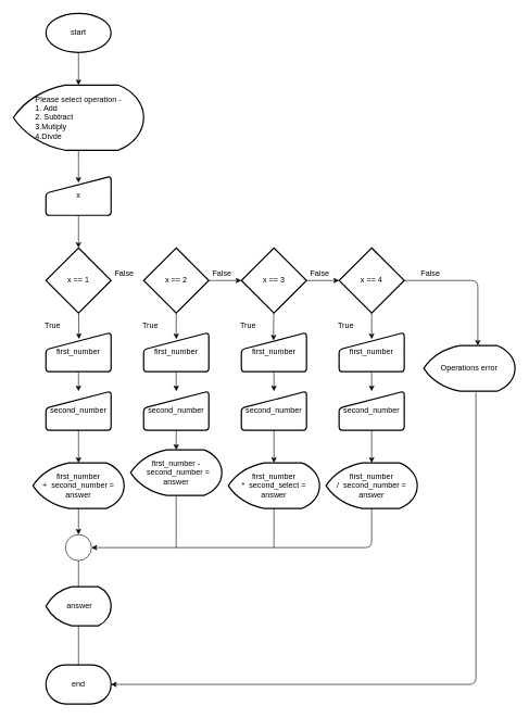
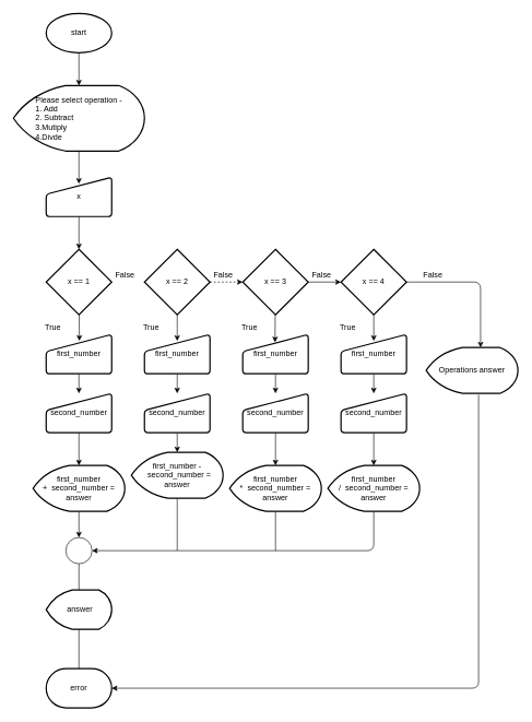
  <mxCell id="0" />
  <mxCell id="1" parent="0" />
  <mxCell id="2" style="edgeStyle=none;html=1;endArrow=classic;endFill=1;" edge="1" parent="1" source="3" target="57"><mxGeometry relative="1" as="geometry" /></mxCell>
  <mxCell id="3" value="start" style="strokeWidth=2;html=1;shape=mxgraph.flowchart.start_1;whiteSpace=wrap;" vertex="1" parent="1"><mxGeometry x="70" y="20" width="100" height="60" as="geometry" /></mxCell>
- <mxCell id="4" value="end" style="strokeWidth=2;html=1;shape=mxgraph.flowchart.terminator;whiteSpace=wrap;" vertex="1" parent="1"><mxGeometry x="70" y="1020" width="100" height="60" as="geometry" /></mxCell>
+ <mxCell id="4" value="error" style="strokeWidth=2;html=1;shape=mxgraph.flowchart.terminator;whiteSpace=wrap;" vertex="1" parent="1"><mxGeometry x="70" y="1020" width="100" height="60" as="geometry" /></mxCell>
  <mxCell id="5" style="edgeStyle=none;html=1;entryX=0.5;entryY=0;entryDx=0;entryDy=0;entryPerimeter=0;endArrow=classic;endFill=1;" edge="1" parent="1" source="6" target="12"><mxGeometry relative="1" as="geometry" /></mxCell>
  <mxCell id="6" value="x" style="html=1;strokeWidth=2;shape=manualInput;whiteSpace=wrap;rounded=1;size=26;arcSize=11;" vertex="1" parent="1"><mxGeometry x="70" y="270" width="100" height="60" as="geometry" /></mxCell>
  <mxCell id="7" style="edgeStyle=none;html=1;entryX=0.5;entryY=0;entryDx=0;entryDy=0;endArrow=classic;endFill=1;" edge="1" parent="1" source="8" target="10"><mxGeometry relative="1" as="geometry" /></mxCell>
  <mxCell id="8" value="first_number" style="html=1;strokeWidth=2;shape=manualInput;whiteSpace=wrap;rounded=1;size=26;arcSize=11;" vertex="1" parent="1"><mxGeometry x="70" y="510" width="100" height="60" as="geometry" /></mxCell>
  <mxCell id="9" style="edgeStyle=none;html=1;entryX=0.5;entryY=0;entryDx=0;entryDy=0;entryPerimeter=0;endArrow=classic;endFill=1;" edge="1" parent="1" source="10" target="14"><mxGeometry relative="1" as="geometry" /></mxCell>
  <mxCell id="10" value="second_number" style="html=1;strokeWidth=2;shape=manualInput;whiteSpace=wrap;rounded=1;size=26;arcSize=11;" vertex="1" parent="1"><mxGeometry x="70" y="600" width="100" height="60" as="geometry" /></mxCell>
  <mxCell id="11" style="edgeStyle=none;html=1;entryX=0.507;entryY=0.164;entryDx=0;entryDy=0;endArrow=classic;endFill=1;entryPerimeter=0;" edge="1" parent="1" source="12" target="8"><mxGeometry relative="1" as="geometry" /></mxCell>
  <mxCell id="12" value="x == 1" style="strokeWidth=2;html=1;shape=mxgraph.flowchart.decision;whiteSpace=wrap;" vertex="1" parent="1"><mxGeometry x="70" y="380" width="100" height="100" as="geometry" /></mxCell>
  <mxCell id="13" style="edgeStyle=none;html=1;entryX=0.5;entryY=0;entryDx=0;entryDy=0;entryPerimeter=0;" edge="1" parent="1" source="14" target="29"><mxGeometry relative="1" as="geometry" /></mxCell>
  <mxCell id="14" value="&lt;span&gt;first_number +&amp;nbsp;&amp;nbsp;&lt;/span&gt;second_number = answer" style="strokeWidth=2;html=1;shape=mxgraph.flowchart.display;whiteSpace=wrap;" vertex="1" parent="1"><mxGeometry x="50" y="710" width="140" height="70" as="geometry" /></mxCell>
- <mxCell id="15" style="edgeStyle=none;html=1;entryX=0;entryY=0.5;entryDx=0;entryDy=0;entryPerimeter=0;" edge="1" parent="1" source="17" target="20"><mxGeometry relative="1" as="geometry" /></mxCell>
+ <mxCell id="15" style="edgeStyle=none;html=1;entryX=0;entryY=0.5;entryDx=0;entryDy=0;entryPerimeter=0;dashed=1;" edge="1" parent="1" source="17" target="20"><mxGeometry relative="1" as="geometry" /></mxCell>
  <mxCell id="16" style="edgeStyle=none;html=1;entryX=0.5;entryY=0.167;entryDx=0;entryDy=0;entryPerimeter=0;endArrow=classic;endFill=1;" edge="1" parent="1" source="17" target="44"><mxGeometry relative="1" as="geometry" /></mxCell>
  <mxCell id="17" value="x == 2" style="strokeWidth=2;html=1;shape=mxgraph.flowchart.decision;whiteSpace=wrap;" vertex="1" parent="1"><mxGeometry x="220" y="380" width="100" height="100" as="geometry" /></mxCell>
  <mxCell id="18" style="edgeStyle=none;html=1;" edge="1" parent="1" source="20" target="22"><mxGeometry relative="1" as="geometry" /></mxCell>
  <mxCell id="19" style="edgeStyle=none;html=1;entryX=0.493;entryY=0.2;entryDx=0;entryDy=0;entryPerimeter=0;endArrow=classic;endFill=1;" edge="1" parent="1" source="20" target="48"><mxGeometry relative="1" as="geometry" /></mxCell>
  <mxCell id="20" value="x == 3" style="strokeWidth=2;html=1;shape=mxgraph.flowchart.decision;whiteSpace=wrap;" vertex="1" parent="1"><mxGeometry x="370" y="380" width="100" height="100" as="geometry" /></mxCell>
  <mxCell id="21" style="edgeStyle=none;html=1;entryX=0.5;entryY=0.167;entryDx=0;entryDy=0;entryPerimeter=0;endArrow=classic;endFill=1;" edge="1" parent="1" source="22" target="52"><mxGeometry relative="1" as="geometry" /></mxCell>
  <mxCell id="22" value="x == 4" style="strokeWidth=2;html=1;shape=mxgraph.flowchart.decision;whiteSpace=wrap;" vertex="1" parent="1"><mxGeometry x="520" y="380" width="100" height="100" as="geometry" /></mxCell>
  <mxCell id="23" style="edgeStyle=none;html=1;endArrow=none;endFill=0;" edge="1" parent="1" source="24"><mxGeometry relative="1" as="geometry"><mxPoint x="270" y="840" as="targetPoint" /></mxGeometry></mxCell>
  <mxCell id="24" value="&lt;span&gt;first_number -&amp;nbsp;&amp;nbsp;&lt;/span&gt;second_number = answer" style="strokeWidth=2;html=1;shape=mxgraph.flowchart.display;whiteSpace=wrap;" vertex="1" parent="1"><mxGeometry x="200" y="690" width="140" height="70" as="geometry" /></mxCell>
  <mxCell id="25" style="edgeStyle=none;html=1;endArrow=none;endFill=0;" edge="1" parent="1" source="26"><mxGeometry relative="1" as="geometry"><mxPoint x="420" y="840" as="targetPoint" /></mxGeometry></mxCell>
- <mxCell id="26" value="&lt;span&gt;first_number *&amp;nbsp;&amp;nbsp;&lt;/span&gt;second_select&amp;nbsp;= answer" style="strokeWidth=2;html=1;shape=mxgraph.flowchart.display;whiteSpace=wrap;" vertex="1" parent="1"><mxGeometry x="350" y="710" width="140" height="70" as="geometry" /></mxCell>
+ <mxCell id="26" value="&lt;span&gt;first_number *&amp;nbsp;&amp;nbsp;&lt;/span&gt;second_number&amp;nbsp;= answer" style="strokeWidth=2;html=1;shape=mxgraph.flowchart.display;whiteSpace=wrap;" vertex="1" parent="1"><mxGeometry x="350" y="710" width="140" height="70" as="geometry" /></mxCell>
  <mxCell id="27" value="&lt;span&gt;first_number /&amp;nbsp;&amp;nbsp;&lt;/span&gt;second_number&amp;nbsp;= answer" style="strokeWidth=2;html=1;shape=mxgraph.flowchart.display;whiteSpace=wrap;" vertex="1" parent="1"><mxGeometry x="500" y="710" width="140" height="70" as="geometry" /></mxCell>
  <mxCell id="28" style="edgeStyle=none;html=1;entryX=0.5;entryY=0;entryDx=0;entryDy=0;entryPerimeter=0;endArrow=none;endFill=0;" edge="1" parent="1" source="29" target="31"><mxGeometry relative="1" as="geometry" /></mxCell>
  <mxCell id="29" value="" style="verticalLabelPosition=bottom;verticalAlign=top;html=1;shape=mxgraph.flowchart.on-page_reference;" vertex="1" parent="1"><mxGeometry x="100" y="820" width="40" height="40" as="geometry" /></mxCell>
  <mxCell id="30" style="edgeStyle=none;html=1;entryX=0.5;entryY=0;entryDx=0;entryDy=0;entryPerimeter=0;endArrow=none;endFill=0;" edge="1" parent="1" source="31"><mxGeometry relative="1" as="geometry"><mxPoint x="120" y="1020" as="targetPoint" /></mxGeometry></mxCell>
  <mxCell id="31" value="&lt;span&gt;&amp;nbsp;answer&lt;/span&gt;" style="strokeWidth=2;html=1;shape=mxgraph.flowchart.display;whiteSpace=wrap;" vertex="1" parent="1"><mxGeometry x="70" y="900" width="100" height="60" as="geometry" /></mxCell>
- <mxCell id="32" value="Operations error" style="strokeWidth=2;html=1;shape=mxgraph.flowchart.display;whiteSpace=wrap;" vertex="1" parent="1"><mxGeometry x="650" y="530" width="140" height="70" as="geometry" /></mxCell>
+ <mxCell id="32" value="Operations answer" style="strokeWidth=2;html=1;shape=mxgraph.flowchart.display;whiteSpace=wrap;" vertex="1" parent="1"><mxGeometry x="650" y="530" width="140" height="70" as="geometry" /></mxCell>
  <mxCell id="33" value="" style="edgeStyle=elbowEdgeStyle;elbow=horizontal;endArrow=classic;html=1;exitX=1;exitY=0.5;exitDx=0;exitDy=0;exitPerimeter=0;" edge="1" parent="1" source="22"><mxGeometry width="50" height="50" relative="1" as="geometry"><mxPoint x="770" y="430" as="sourcePoint" /><mxPoint x="733" y="530" as="targetPoint" /><Array as="points"><mxPoint x="733" y="480" /></Array></mxGeometry></mxCell>
  <mxCell id="34" value="" style="edgeStyle=segmentEdgeStyle;endArrow=classic;html=1;entryX=1;entryY=0.5;entryDx=0;entryDy=0;entryPerimeter=0;" edge="1" parent="1"><mxGeometry width="50" height="50" relative="1" as="geometry"><mxPoint x="730" y="602" as="sourcePoint" /><mxPoint x="170" y="1050" as="targetPoint" /><Array as="points"><mxPoint x="730" y="1050" /></Array></mxGeometry></mxCell>
  <mxCell id="35" value="True" style="text;html=1;align=center;verticalAlign=middle;resizable=0;points=[];autosize=1;strokeColor=none;fillColor=none;" vertex="1" parent="1"><mxGeometry x="60" y="490" width="40" height="20" as="geometry" /></mxCell>
  <mxCell id="36" value="True" style="text;html=1;align=center;verticalAlign=middle;resizable=0;points=[];autosize=1;strokeColor=none;fillColor=none;" vertex="1" parent="1"><mxGeometry x="210" y="490" width="40" height="20" as="geometry" /></mxCell>
  <mxCell id="37" value="True" style="text;html=1;align=center;verticalAlign=middle;resizable=0;points=[];autosize=1;strokeColor=none;fillColor=none;" vertex="1" parent="1"><mxGeometry x="360" y="490" width="40" height="20" as="geometry" /></mxCell>
  <mxCell id="38" value="True" style="text;html=1;align=center;verticalAlign=middle;resizable=0;points=[];autosize=1;strokeColor=none;fillColor=none;" vertex="1" parent="1"><mxGeometry x="510" y="490" width="40" height="20" as="geometry" /></mxCell>
  <mxCell id="39" value="False" style="text;html=1;align=center;verticalAlign=middle;resizable=0;points=[];autosize=1;strokeColor=none;fillColor=none;" vertex="1" parent="1"><mxGeometry x="170" y="410" width="40" height="20" as="geometry" /></mxCell>
  <mxCell id="40" value="False" style="text;html=1;align=center;verticalAlign=middle;resizable=0;points=[];autosize=1;strokeColor=none;fillColor=none;" vertex="1" parent="1"><mxGeometry x="320" y="410" width="40" height="20" as="geometry" /></mxCell>
  <mxCell id="41" value="False" style="text;html=1;align=center;verticalAlign=middle;resizable=0;points=[];autosize=1;strokeColor=none;fillColor=none;" vertex="1" parent="1"><mxGeometry x="470" y="410" width="40" height="20" as="geometry" /></mxCell>
  <mxCell id="42" value="False" style="text;html=1;align=center;verticalAlign=middle;resizable=0;points=[];autosize=1;strokeColor=none;fillColor=none;" vertex="1" parent="1"><mxGeometry x="640" y="410" width="40" height="20" as="geometry" /></mxCell>
  <mxCell id="43" style="edgeStyle=none;html=1;entryX=0.5;entryY=0;entryDx=0;entryDy=0;endArrow=classic;endFill=1;" edge="1" parent="1" source="44" target="46"><mxGeometry relative="1" as="geometry" /></mxCell>
  <mxCell id="44" value="first_number" style="html=1;strokeWidth=2;shape=manualInput;whiteSpace=wrap;rounded=1;size=26;arcSize=11;" vertex="1" parent="1"><mxGeometry x="220" y="510" width="100" height="60" as="geometry" /></mxCell>
  <mxCell id="45" style="edgeStyle=none;html=1;entryX=0.5;entryY=0;entryDx=0;entryDy=0;entryPerimeter=0;endArrow=classic;endFill=1;" edge="1" parent="1" source="46" target="24"><mxGeometry relative="1" as="geometry" /></mxCell>
  <mxCell id="46" value="second_number" style="html=1;strokeWidth=2;shape=manualInput;whiteSpace=wrap;rounded=1;size=26;arcSize=11;" vertex="1" parent="1"><mxGeometry x="220" y="600" width="100" height="60" as="geometry" /></mxCell>
  <mxCell id="47" style="edgeStyle=none;html=1;entryX=0.5;entryY=0;entryDx=0;entryDy=0;endArrow=classic;endFill=1;" edge="1" parent="1" source="48" target="50"><mxGeometry relative="1" as="geometry" /></mxCell>
  <mxCell id="48" value="first_number" style="html=1;strokeWidth=2;shape=manualInput;whiteSpace=wrap;rounded=1;size=26;arcSize=11;" vertex="1" parent="1"><mxGeometry x="370" y="510" width="100" height="60" as="geometry" /></mxCell>
  <mxCell id="49" style="edgeStyle=none;html=1;entryX=0.5;entryY=0;entryDx=0;entryDy=0;entryPerimeter=0;endArrow=classic;endFill=1;" edge="1" parent="1" source="50" target="26"><mxGeometry relative="1" as="geometry" /></mxCell>
  <mxCell id="50" value="second_number" style="html=1;strokeWidth=2;shape=manualInput;whiteSpace=wrap;rounded=1;size=26;arcSize=11;" vertex="1" parent="1"><mxGeometry x="370" y="600" width="100" height="60" as="geometry" /></mxCell>
  <mxCell id="51" style="edgeStyle=none;html=1;entryX=0.5;entryY=0;entryDx=0;entryDy=0;endArrow=classic;endFill=1;" edge="1" parent="1" source="52" target="54"><mxGeometry relative="1" as="geometry" /></mxCell>
  <mxCell id="52" value="first_number" style="html=1;strokeWidth=2;shape=manualInput;whiteSpace=wrap;rounded=1;size=26;arcSize=11;" vertex="1" parent="1"><mxGeometry x="520" y="510" width="100" height="60" as="geometry" /></mxCell>
  <mxCell id="53" style="edgeStyle=none;html=1;entryX=0.5;entryY=0;entryDx=0;entryDy=0;entryPerimeter=0;endArrow=classic;endFill=1;" edge="1" parent="1" source="54" target="27"><mxGeometry relative="1" as="geometry" /></mxCell>
  <mxCell id="54" value="second_number" style="html=1;strokeWidth=2;shape=manualInput;whiteSpace=wrap;rounded=1;size=26;arcSize=11;" vertex="1" parent="1"><mxGeometry x="520" y="600" width="100" height="60" as="geometry" /></mxCell>
  <mxCell id="55" value="" style="edgeStyle=segmentEdgeStyle;endArrow=classic;html=1;entryX=1;entryY=0.5;entryDx=0;entryDy=0;entryPerimeter=0;exitX=0.5;exitY=1;exitDx=0;exitDy=0;exitPerimeter=0;" edge="1" parent="1" source="27" target="29"><mxGeometry width="50" height="50" relative="1" as="geometry"><mxPoint x="610" y="840" as="sourcePoint" /><mxPoint x="470" y="870" as="targetPoint" /><Array as="points"><mxPoint x="570" y="840" /></Array></mxGeometry></mxCell>
  <mxCell id="56" style="edgeStyle=none;html=1;endArrow=classic;endFill=1;" edge="1" parent="1" source="57"><mxGeometry relative="1" as="geometry"><mxPoint x="120" y="280" as="targetPoint" /><Array as="points"><mxPoint x="120" y="250" /></Array></mxGeometry></mxCell>
  <mxCell id="57" value="&lt;p style=&quot;line-height: 1&quot;&gt;&lt;/p&gt;&lt;div style=&quot;text-align: left&quot;&gt;&lt;span&gt;Please select operation -&lt;/span&gt;&lt;/div&gt;&lt;span&gt;&lt;div style=&quot;text-align: left&quot;&gt;&lt;span&gt;1. Add&lt;/span&gt;&lt;/div&gt;&lt;/span&gt;&lt;span&gt;&lt;div style=&quot;text-align: left&quot;&gt;&lt;span&gt;2. Subtract&lt;/span&gt;&lt;/div&gt;&lt;/span&gt;&lt;span&gt;&lt;div style=&quot;text-align: left&quot;&gt;&lt;span&gt;3.Mutiply&lt;/span&gt;&lt;/div&gt;&lt;/span&gt;&lt;span&gt;&lt;div style=&quot;text-align: left&quot;&gt;&lt;span&gt;4.Divde&lt;/span&gt;&lt;/div&gt;&lt;/span&gt;&lt;p&gt;&lt;/p&gt;" style="strokeWidth=2;html=1;shape=mxgraph.flowchart.display;whiteSpace=wrap;" vertex="1" parent="1"><mxGeometry y="130" width="200" height="100" as="geometry" x="20" /></mxCell>
